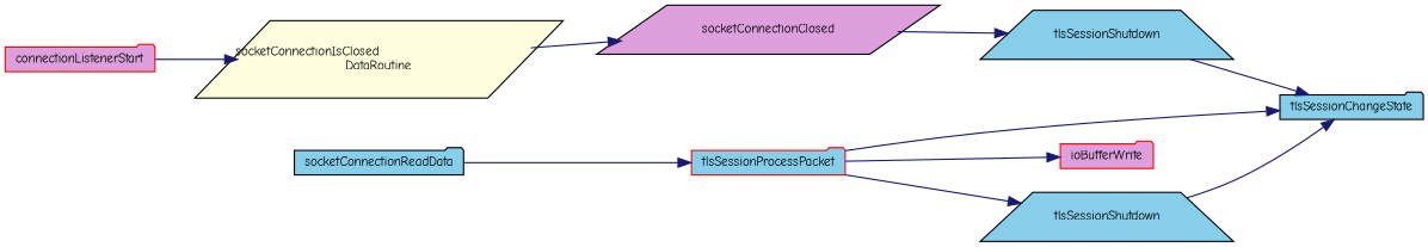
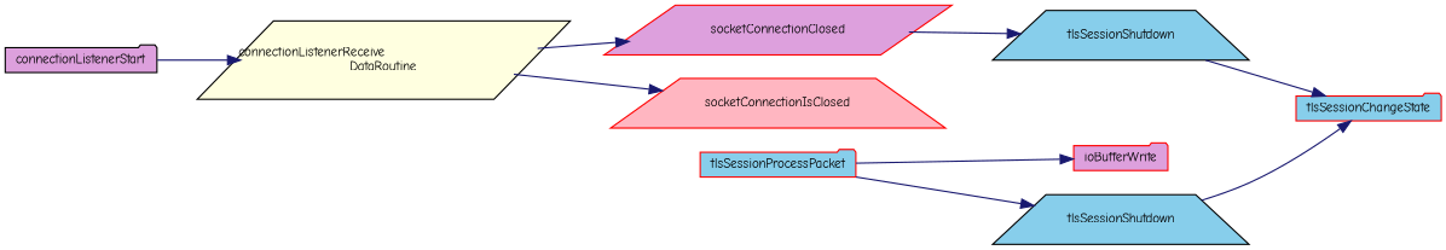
  digraph {
    fontname="Comic Neue"
    rankdir=LR
    node [color=black fillcolor=skyblue fontname="Comic Neue" fontsize=10 shape=folder style=filled]
    edge [color=midnightblue fontname="Comic Neue" fontsize=10 labelfontname=Helvetica labelfontsize=10 style=solid]
-   n1 [color=red fillcolor=plum fontcolor=black height=0.2 label=connectionListenerStart width=0.4]
-   n2 [fillcolor=lightyellow height=0.2 label="socketConnectionIsClosed\lDataRoutine" shape=parallelogram width=0.4]
-   n3 [fillcolor=plum height=0.2 label=socketConnectionClosed shape=parallelogram width=0.4]
+   n1 [fillcolor=plum fontcolor=black height=0.2 label=connectionListenerStart width=0.4]
+   n2 [fillcolor=lightyellow height=0.2 label="connectionListenerReceive\lDataRoutine" shape=parallelogram width=0.4]
+   n3 [color=red fillcolor=plum height=0.2 label=socketConnectionClosed shape=parallelogram width=0.4]
+   n4 [color=red fillcolor=lightpink height=0.2 label=socketConnectionIsClosed shape=trapezium width=0.4]
    n5 [height=0.2 label=tlsSessionShutdown shape=trapezium width=0.4]
-   n6 [height=0.2 label=socketConnectionReadData width=0.4]
    n7 [color=red height=0.2 label=tlsSessionProcessPacket width=0.4]
-   n8 [height=0.2 label=tlsSessionChangeState width=0.4]
+   n8 [color=red height=0.2 label=tlsSessionChangeState width=0.4]
    n9 [color=red fillcolor=plum height=0.2 label=ioBufferWrite width=0.4]
    n10 [height=0.2 label=tlsSessionShutdown shape=trapezium width=0.4]
    n1 -> n2
    n2 -> n3
+   n2 -> n4
    n3 -> n5
    n5 -> n8
-   n6 -> n7
-   n7 -> n8
    n7 -> n9
    n7 -> n10
    n10 -> n8
  }
